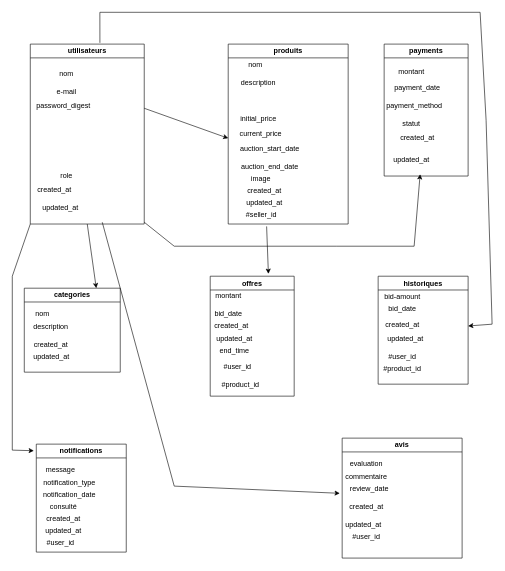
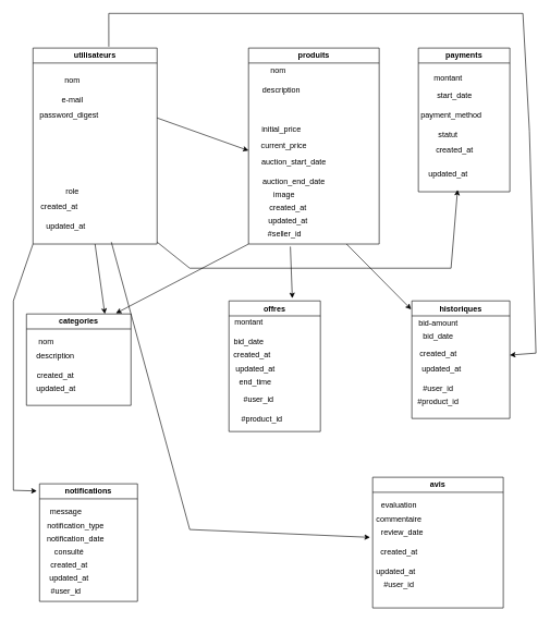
  <mxCell id="0" />
  <mxCell id="1" parent="0" />
  <mxCell id="2" value="utilisateurs" style="swimlane;whiteSpace=wrap;html=1;" vertex="1" parent="1"><mxGeometry x="50" y="73" width="190" height="300" as="geometry" /></mxCell>
  <mxCell id="3" value="password_digest" style="text;html=1;align=center;verticalAlign=middle;resizable=0;points=[];autosize=1;strokeColor=none;fillColor=none;" vertex="1" parent="2"><mxGeometry y="88" width="110" height="30" as="geometry" /></mxCell>
  <mxCell id="4" value="created_at" style="text;html=1;align=center;verticalAlign=middle;resizable=0;points=[];autosize=1;strokeColor=none;fillColor=none;" vertex="1" parent="2"><mxGeometry y="228" width="80" height="30" as="geometry" /></mxCell>
  <mxCell id="5" value="updated_at" style="text;html=1;align=center;verticalAlign=middle;resizable=0;points=[];autosize=1;strokeColor=none;fillColor=none;" vertex="1" parent="2"><mxGeometry x="10" y="258" width="80" height="30" as="geometry" /></mxCell>
  <mxCell id="6" value="nom" style="text;html=1;align=center;verticalAlign=middle;resizable=0;points=[];autosize=1;strokeColor=none;fillColor=none;" vertex="1" parent="1"><mxGeometry x="85" y="108" width="50" height="30" as="geometry" /></mxCell>
  <mxCell id="7" value="e-mail" style="text;html=1;align=center;verticalAlign=middle;resizable=0;points=[];autosize=1;strokeColor=none;fillColor=none;" vertex="1" parent="1"><mxGeometry x="80" y="138" width="60" height="30" as="geometry" /></mxCell>
  <mxCell id="8" value="role" style="text;html=1;align=center;verticalAlign=middle;resizable=0;points=[];autosize=1;strokeColor=none;fillColor=none;" vertex="1" parent="1"><mxGeometry x="90" y="278" width="40" height="30" as="geometry" /></mxCell>
  <mxCell id="9" value="produits" style="swimlane;whiteSpace=wrap;html=1;" vertex="1" parent="1"><mxGeometry x="380" y="73" width="200" height="300" as="geometry" /></mxCell>
  <mxCell id="10" value="description" style="text;html=1;align=center;verticalAlign=middle;resizable=0;points=[];autosize=1;strokeColor=none;fillColor=none;" vertex="1" parent="9"><mxGeometry x="10" y="50" width="80" height="30" as="geometry" /></mxCell>
  <mxCell id="11" value="auction_start_date" style="text;html=1;align=center;verticalAlign=middle;resizable=0;points=[];autosize=1;strokeColor=none;fillColor=none;" vertex="1" parent="9"><mxGeometry x="9" y="160" width="120" height="30" as="geometry" /></mxCell>
  <mxCell id="12" value="auction_end_date" style="text;html=1;align=center;verticalAlign=middle;resizable=0;points=[];autosize=1;strokeColor=none;fillColor=none;" vertex="1" parent="9"><mxGeometry x="9" y="190" width="120" height="30" as="geometry" /></mxCell>
  <mxCell id="13" value="#seller_id" style="text;html=1;align=center;verticalAlign=middle;resizable=0;points=[];autosize=1;strokeColor=none;fillColor=none;" vertex="1" parent="9"><mxGeometry x="20" y="270" width="70" height="30" as="geometry" /></mxCell>
  <mxCell id="14" value="initial_price" style="text;html=1;align=center;verticalAlign=middle;resizable=0;points=[];autosize=1;strokeColor=none;fillColor=none;" vertex="1" parent="9"><mxGeometry x="10" y="110" width="80" height="30" as="geometry" /></mxCell>
  <mxCell id="15" value="current_price" style="text;html=1;align=center;verticalAlign=middle;resizable=0;points=[];autosize=1;strokeColor=none;fillColor=none;" vertex="1" parent="9"><mxGeometry x="9" y="135" width="90" height="30" as="geometry" /></mxCell>
  <mxCell id="16" value="image" style="text;html=1;align=center;verticalAlign=middle;resizable=0;points=[];autosize=1;strokeColor=none;fillColor=none;" vertex="1" parent="9"><mxGeometry x="24" y="210" width="60" height="30" as="geometry" /></mxCell>
  <mxCell id="17" value="created_at" style="text;html=1;align=center;verticalAlign=middle;resizable=0;points=[];autosize=1;strokeColor=none;fillColor=none;" vertex="1" parent="9"><mxGeometry x="20" y="230" width="80" height="30" as="geometry" /></mxCell>
  <mxCell id="18" value="updated_at" style="text;html=1;align=center;verticalAlign=middle;resizable=0;points=[];autosize=1;strokeColor=none;fillColor=none;" vertex="1" parent="9"><mxGeometry x="20" y="250" width="80" height="30" as="geometry" /></mxCell>
  <mxCell id="19" value="nom" style="text;html=1;align=center;verticalAlign=middle;resizable=0;points=[];autosize=1;strokeColor=none;fillColor=none;" vertex="1" parent="9"><mxGeometry x="20" y="20" width="50" height="30" as="geometry" /></mxCell>
  <mxCell id="20" value="payments" style="swimlane;whiteSpace=wrap;html=1;" vertex="1" parent="1"><mxGeometry x="640" y="73" width="140" height="220" as="geometry" /></mxCell>
  <mxCell id="21" value="payment_method" style="text;html=1;align=center;verticalAlign=middle;resizable=0;points=[];autosize=1;strokeColor=none;fillColor=none;" vertex="1" parent="20"><mxGeometry x="-10" y="88" width="120" height="30" as="geometry" /></mxCell>
  <mxCell id="22" value="updated_at" style="text;html=1;align=center;verticalAlign=middle;resizable=0;points=[];autosize=1;strokeColor=none;fillColor=none;" vertex="1" parent="20"><mxGeometry x="5" y="178" width="80" height="30" as="geometry" /></mxCell>
  <mxCell id="23" value="statut" style="text;html=1;align=center;verticalAlign=middle;resizable=0;points=[];autosize=1;strokeColor=none;fillColor=none;" vertex="1" parent="20"><mxGeometry x="20" y="118" width="50" height="30" as="geometry" /></mxCell>
  <mxCell id="24" value="montant" style="text;html=1;align=center;verticalAlign=middle;resizable=0;points=[];autosize=1;strokeColor=none;fillColor=none;" vertex="1" parent="20"><mxGeometry x="10" y="32" width="70" height="30" as="geometry" /></mxCell>
- <mxCell id="25" value="payment_date" style="text;html=1;align=center;verticalAlign=middle;resizable=0;points=[];autosize=1;strokeColor=none;fillColor=none;" vertex="1" parent="20"><mxGeometry x="5" y="58" width="100" height="30" as="geometry" /></mxCell>
+ <mxCell id="25" value="start_date" style="text;html=1;align=center;verticalAlign=middle;resizable=0;points=[];autosize=1;strokeColor=none;fillColor=none;" vertex="1" parent="20"><mxGeometry x="5" y="58" width="100" height="30" as="geometry" /></mxCell>
  <mxCell id="26" value="created_at" style="text;html=1;align=center;verticalAlign=middle;resizable=0;points=[];autosize=1;strokeColor=none;fillColor=none;" vertex="1" parent="20"><mxGeometry x="15" y="142" width="80" height="30" as="geometry" /></mxCell>
  <mxCell id="27" value="categories" style="swimlane;whiteSpace=wrap;html=1;" vertex="1" parent="1"><mxGeometry x="40" y="480" width="160" height="140" as="geometry" /></mxCell>
  <mxCell id="28" value="nom" style="text;html=1;align=center;verticalAlign=middle;resizable=0;points=[];autosize=1;strokeColor=none;fillColor=none;" vertex="1" parent="27"><mxGeometry x="5" y="28" width="50" height="30" as="geometry" /></mxCell>
  <mxCell id="29" value="description" style="text;html=1;align=center;verticalAlign=middle;resizable=0;points=[];autosize=1;strokeColor=none;fillColor=none;" vertex="1" parent="27"><mxGeometry x="4" y="50" width="80" height="30" as="geometry" /></mxCell>
  <mxCell id="30" value="created_at" style="text;html=1;align=center;verticalAlign=middle;resizable=0;points=[];autosize=1;strokeColor=none;fillColor=none;" vertex="1" parent="27"><mxGeometry x="4" y="80" width="80" height="30" as="geometry" /></mxCell>
  <mxCell id="31" value="updated_at" style="text;html=1;align=center;verticalAlign=middle;resizable=0;points=[];autosize=1;strokeColor=none;fillColor=none;" vertex="1" parent="27"><mxGeometry x="5" y="100" width="80" height="30" as="geometry" /></mxCell>
  <mxCell id="32" value="offres" style="swimlane;whiteSpace=wrap;html=1;" vertex="1" parent="1"><mxGeometry x="350" y="460" width="140" height="200" as="geometry" /></mxCell>
  <mxCell id="33" value="bid_date" style="text;html=1;align=center;verticalAlign=middle;resizable=0;points=[];autosize=1;strokeColor=none;fillColor=none;" vertex="1" parent="32"><mxGeometry x="-5" y="48" width="70" height="30" as="geometry" /></mxCell>
  <mxCell id="34" value="created_at" style="text;html=1;align=center;verticalAlign=middle;resizable=0;points=[];autosize=1;strokeColor=none;fillColor=none;" vertex="1" parent="32"><mxGeometry x="-5" y="68" width="80" height="30" as="geometry" /></mxCell>
  <mxCell id="35" value="updated_at" style="text;html=1;align=center;verticalAlign=middle;resizable=0;points=[];autosize=1;strokeColor=none;fillColor=none;" vertex="1" parent="32"><mxGeometry y="90" width="80" height="30" as="geometry" /></mxCell>
  <mxCell id="36" value="end_time" style="text;html=1;align=center;verticalAlign=middle;resizable=0;points=[];autosize=1;strokeColor=none;fillColor=none;" vertex="1" parent="32"><mxGeometry x="5" y="110" width="70" height="30" as="geometry" /></mxCell>
  <mxCell id="37" value="montant" style="text;html=1;align=center;verticalAlign=middle;resizable=0;points=[];autosize=1;strokeColor=none;fillColor=none;" vertex="1" parent="32"><mxGeometry x="-5" y="18" width="70" height="30" as="geometry" /></mxCell>
  <mxCell id="38" value="#user_id" style="text;html=1;align=center;verticalAlign=middle;resizable=0;points=[];autosize=1;strokeColor=none;fillColor=none;" vertex="1" parent="32"><mxGeometry x="10" y="137" width="70" height="30" as="geometry" /></mxCell>
  <mxCell id="39" value="#product_id" style="text;html=1;align=center;verticalAlign=middle;resizable=0;points=[];autosize=1;strokeColor=none;fillColor=none;" vertex="1" parent="32"><mxGeometry x="5" y="167" width="90" height="30" as="geometry" /></mxCell>
  <mxCell id="40" value="historiques" style="swimlane;whiteSpace=wrap;html=1;" vertex="1" parent="1"><mxGeometry x="630" y="460" width="150" height="180" as="geometry" /></mxCell>
  <mxCell id="41" value="bid-amount" style="text;html=1;align=center;verticalAlign=middle;resizable=0;points=[];autosize=1;strokeColor=none;fillColor=none;" vertex="1" parent="40"><mxGeometry y="20" width="80" height="30" as="geometry" /></mxCell>
  <mxCell id="42" value="bid_date" style="text;html=1;align=center;verticalAlign=middle;resizable=0;points=[];autosize=1;strokeColor=none;fillColor=none;" vertex="1" parent="40"><mxGeometry x="5" y="40" width="70" height="30" as="geometry" /></mxCell>
  <mxCell id="43" value="#product_id" style="text;html=1;align=center;verticalAlign=middle;resizable=0;points=[];autosize=1;strokeColor=none;fillColor=none;" vertex="1" parent="40"><mxGeometry x="-5" y="140" width="90" height="30" as="geometry" /></mxCell>
  <mxCell id="44" value="#user_id" style="text;html=1;align=center;verticalAlign=middle;resizable=0;points=[];autosize=1;strokeColor=none;fillColor=none;" vertex="1" parent="40"><mxGeometry x="5" y="120" width="70" height="30" as="geometry" /></mxCell>
  <mxCell id="45" value="created_at" style="text;html=1;align=center;verticalAlign=middle;resizable=0;points=[];autosize=1;strokeColor=none;fillColor=none;" vertex="1" parent="40"><mxGeometry y="67" width="80" height="30" as="geometry" /></mxCell>
  <mxCell id="46" value="updated_at" style="text;html=1;align=center;verticalAlign=middle;resizable=0;points=[];autosize=1;strokeColor=none;fillColor=none;" vertex="1" parent="40"><mxGeometry x="5" y="90" width="80" height="30" as="geometry" /></mxCell>
  <mxCell id="47" value="notifications" style="swimlane;whiteSpace=wrap;html=1;" vertex="1" parent="1"><mxGeometry x="60" y="740" width="150" height="180" as="geometry" /></mxCell>
  <mxCell id="48" value="notification_type" style="text;html=1;align=center;verticalAlign=middle;resizable=0;points=[];autosize=1;strokeColor=none;fillColor=none;" vertex="1" parent="47"><mxGeometry y="50" width="110" height="30" as="geometry" /></mxCell>
  <mxCell id="49" value="consulté" style="text;html=1;align=center;verticalAlign=middle;resizable=0;points=[];autosize=1;strokeColor=none;fillColor=none;" vertex="1" parent="47"><mxGeometry x="10" y="90" width="70" height="30" as="geometry" /></mxCell>
  <mxCell id="50" value="notification_date" style="text;html=1;align=center;verticalAlign=middle;resizable=0;points=[];autosize=1;strokeColor=none;fillColor=none;" vertex="1" parent="47"><mxGeometry y="70" width="110" height="30" as="geometry" /></mxCell>
  <mxCell id="51" value="created_at" style="text;html=1;align=center;verticalAlign=middle;resizable=0;points=[];autosize=1;strokeColor=none;fillColor=none;" vertex="1" parent="47"><mxGeometry x="5" y="110" width="80" height="30" as="geometry" /></mxCell>
  <mxCell id="52" value="updated_at" style="text;html=1;align=center;verticalAlign=middle;resizable=0;points=[];autosize=1;strokeColor=none;fillColor=none;" vertex="1" parent="47"><mxGeometry x="5" y="130" width="80" height="30" as="geometry" /></mxCell>
  <mxCell id="53" value="#user_id" style="text;html=1;align=center;verticalAlign=middle;resizable=0;points=[];autosize=1;strokeColor=none;fillColor=none;" vertex="1" parent="47"><mxGeometry x="5" y="150" width="70" height="30" as="geometry" /></mxCell>
  <mxCell id="54" value="message" style="text;html=1;align=center;verticalAlign=middle;resizable=0;points=[];autosize=1;strokeColor=none;fillColor=none;" vertex="1" parent="1"><mxGeometry x="65" y="768" width="70" height="30" as="geometry" /></mxCell>
  <mxCell id="55" value="avis" style="swimlane;whiteSpace=wrap;html=1;" vertex="1" parent="1"><mxGeometry x="570" y="730" width="200" height="200" as="geometry" /></mxCell>
  <mxCell id="56" value="evaluation" style="text;html=1;align=center;verticalAlign=middle;resizable=0;points=[];autosize=1;strokeColor=none;fillColor=none;" vertex="1" parent="55"><mxGeometry y="28" width="80" height="30" as="geometry" /></mxCell>
  <mxCell id="57" value="commentaire" style="text;html=1;align=center;verticalAlign=middle;resizable=0;points=[];autosize=1;strokeColor=none;fillColor=none;" vertex="1" parent="55"><mxGeometry x="-5" y="50" width="90" height="30" as="geometry" /></mxCell>
  <mxCell id="58" value="review_date" style="text;html=1;align=center;verticalAlign=middle;resizable=0;points=[];autosize=1;strokeColor=none;fillColor=none;" vertex="1" parent="55"><mxGeometry y="70" width="90" height="30" as="geometry" /></mxCell>
  <mxCell id="59" value="created_at" style="text;html=1;align=center;verticalAlign=middle;resizable=0;points=[];autosize=1;strokeColor=none;fillColor=none;" vertex="1" parent="55"><mxGeometry y="100" width="80" height="30" as="geometry" /></mxCell>
  <mxCell id="60" value="updated_at" style="text;html=1;align=center;verticalAlign=middle;resizable=0;points=[];autosize=1;strokeColor=none;fillColor=none;" vertex="1" parent="55"><mxGeometry x="-5" y="130" width="80" height="30" as="geometry" /></mxCell>
  <mxCell id="61" value="#user_id" style="text;html=1;align=center;verticalAlign=middle;resizable=0;points=[];autosize=1;strokeColor=none;fillColor=none;" vertex="1" parent="55"><mxGeometry x="5" y="150" width="70" height="30" as="geometry" /></mxCell>
  <mxCell id="62" value="" style="endArrow=classic;html=1;rounded=0;" edge="1" parent="1"><mxGeometry width="50" height="50" relative="1" as="geometry"><mxPoint x="240" y="180" as="sourcePoint" /><mxPoint x="380" y="230" as="targetPoint" /></mxGeometry></mxCell>
  <mxCell id="63" value="" style="endArrow=classic;html=1;rounded=0;" edge="1" parent="1"><mxGeometry width="50" height="50" relative="1" as="geometry"><mxPoint x="240" y="370" as="sourcePoint" /><mxPoint x="700" y="290" as="targetPoint" /><Array as="points"><mxPoint x="290" y="410" /><mxPoint x="560" y="410" /><mxPoint x="690" y="410" /></Array></mxGeometry></mxCell>
  <mxCell id="64" value="" style="endArrow=classic;html=1;rounded=0;entryX=0.75;entryY=0;entryDx=0;entryDy=0;exitX=0.5;exitY=1;exitDx=0;exitDy=0;" edge="1" parent="1" source="2" target="27"><mxGeometry width="50" height="50" relative="1" as="geometry"><mxPoint x="390" y="460" as="sourcePoint" /><mxPoint x="440" y="410" as="targetPoint" /></mxGeometry></mxCell>
+ <mxCell id="65" value="" style="endArrow=classic;html=1;rounded=0;entryX=0.856;entryY=-0.007;entryDx=0;entryDy=0;entryPerimeter=0;exitX=0;exitY=1;exitDx=0;exitDy=0;" edge="1" parent="1" source="9" target="27"><mxGeometry width="50" height="50" relative="1" as="geometry"><mxPoint x="390" y="460" as="sourcePoint" /><mxPoint x="440" y="410" as="targetPoint" /></mxGeometry></mxCell>
  <mxCell id="66" value="" style="endArrow=classic;html=1;rounded=0;entryX=0.693;entryY=-0.02;entryDx=0;entryDy=0;entryPerimeter=0;exitX=0.629;exitY=1.133;exitDx=0;exitDy=0;exitPerimeter=0;" edge="1" parent="1" source="13" target="32"><mxGeometry width="50" height="50" relative="1" as="geometry"><mxPoint x="390" y="460" as="sourcePoint" /><mxPoint x="440" y="410" as="targetPoint" /></mxGeometry></mxCell>
  <mxCell id="67" value="" style="endArrow=classic;html=1;rounded=0;exitX=0.611;exitY=-0.007;exitDx=0;exitDy=0;exitPerimeter=0;" edge="1" parent="1" source="2"><mxGeometry width="50" height="50" relative="1" as="geometry"><mxPoint x="350" y="100" as="sourcePoint" /><mxPoint x="780" y="543" as="targetPoint" /><Array as="points"><mxPoint x="166" y="20" /><mxPoint x="800" y="20" /><mxPoint x="810" y="200" /><mxPoint x="820" y="540" /></Array></mxGeometry></mxCell>
+ <mxCell id="68" value="" style="endArrow=classic;html=1;rounded=0;entryX=-0.007;entryY=0.072;entryDx=0;entryDy=0;entryPerimeter=0;exitX=0.75;exitY=1;exitDx=0;exitDy=0;" edge="1" parent="1" source="9" target="40"><mxGeometry width="50" height="50" relative="1" as="geometry"><mxPoint x="410" y="290" as="sourcePoint" /><mxPoint x="460" y="240" as="targetPoint" /></mxGeometry></mxCell>
  <mxCell id="69" value="" style="endArrow=classic;html=1;rounded=0;exitX=0;exitY=1;exitDx=0;exitDy=0;entryX=-0.027;entryY=0.061;entryDx=0;entryDy=0;entryPerimeter=0;" edge="1" parent="1" source="2" target="47"><mxGeometry width="50" height="50" relative="1" as="geometry"><mxPoint x="250" y="510" as="sourcePoint" /><mxPoint x="300" y="460" as="targetPoint" /><Array as="points"><mxPoint x="20" y="460" /><mxPoint x="20" y="750" /></Array></mxGeometry></mxCell>
  <mxCell id="70" value="" style="endArrow=classic;html=1;rounded=0;entryX=-0.044;entryY=0.733;entryDx=0;entryDy=0;entryPerimeter=0;" edge="1" parent="1" target="58"><mxGeometry width="50" height="50" relative="1" as="geometry"><mxPoint x="170" y="370" as="sourcePoint" /><mxPoint x="410" y="790" as="targetPoint" /><Array as="points"><mxPoint x="290" y="810" /></Array></mxGeometry></mxCell>
